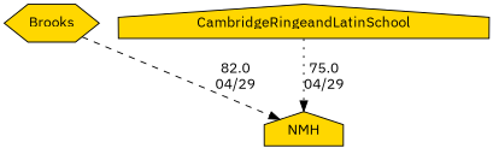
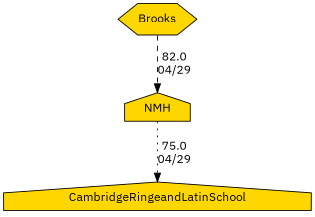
  digraph {
    fontname="IBM Plex Sans"
    node [fillcolor=gold fontname="IBM Plex Sans" shape=house style=filled]
    edge [fontname="IBM Plex Sans" random=random]
    Brooks [shape=hexagon]
    NMH
    CambridgeRingeandLatinSchool
    Brooks -> NMH [label="82.0\n04/29" style=dashed weight=18]
-   CambridgeRingeandLatinSchool -> NMH [label="75.0\n04/29" style=dotted weight=25]
+   NMH -> CambridgeRingeandLatinSchool [label="75.0\n04/29" style=dotted weight=25]
  }
